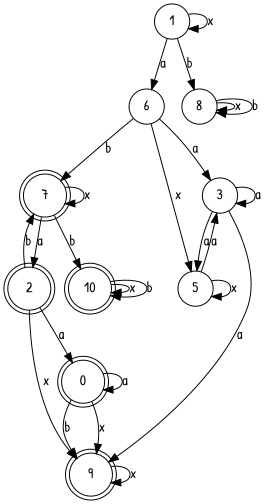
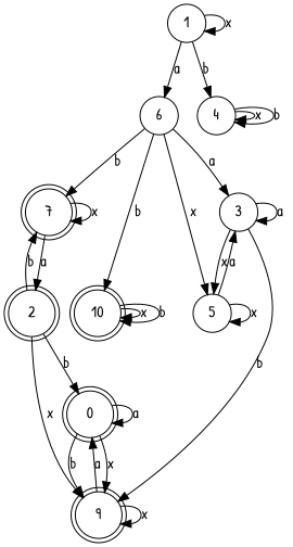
  digraph {
    fontname="Patrick Hand"
    rankdir=TB
    node [fontname="Patrick Hand" shape=doublecircle]
    edge [fontname="Patrick Hand"]
    0
    9
    1 [shape=circle]
    6 [shape=circle]
-   4 [shape=circle label=8]
+   4 [shape=circle]
    7
    3 [shape=circle]
    5 [shape=circle]
    2
    10
    0 -> 0 [label=a]
    0 -> 9 [label=x]
    0 -> 9 [label=b]
+   9 -> 0 [label=a]
    9 -> 9 [label=x]
    1 -> 1 [label=x]
    1 -> 6 [label=a]
    1 -> 4 [label=b]
    6 -> 7 [label=b]
    6 -> 3 [label=a]
    6 -> 5 [label=x]
    4 -> 4 [label=x]
    4 -> 4 [label=b]
    7 -> 7 [label=x]
    7 -> 2 [label=a]
-   7 -> 10 [label=b]
-   3 -> 9 [label=a]
+   6 -> 10 [label=b]
+   3 -> 9 [label=b]
    3 -> 3 [label=a]
-   3 -> 5 [label=a]
+   3 -> 5 [label=x]
    5 -> 3 [label=a]
    5 -> 5 [label=x]
-   2 -> 0 [label=a]
+   2 -> 0 [label=b]
    2 -> 9 [label=x]
    2 -> 7 [label=b]
    10 -> 10 [label=x]
    10 -> 10 [label=b]
  }
